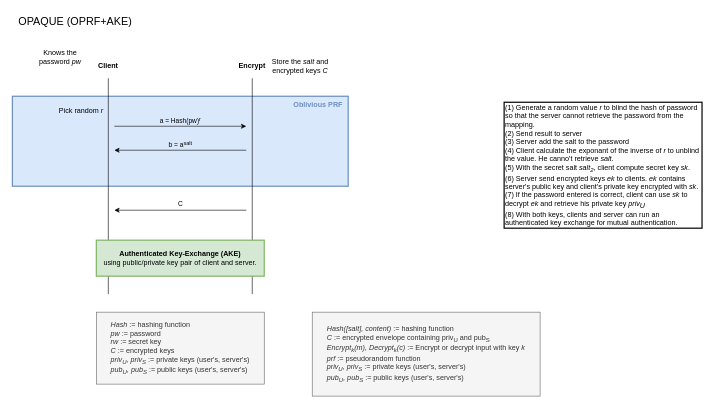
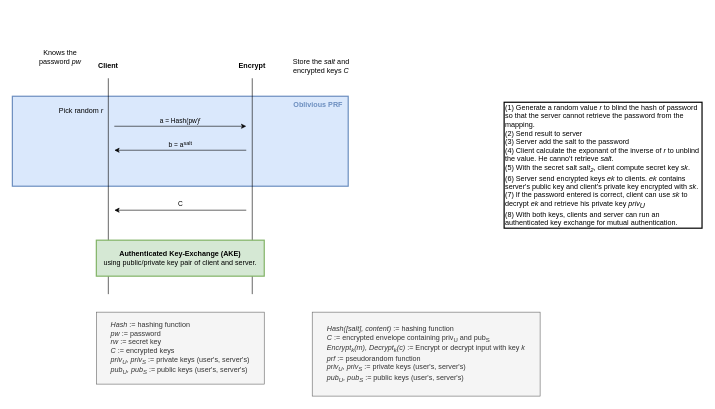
  <mxCell id="0" />
  <mxCell id="1" parent="0" />
  <mxCell id="2" value="" style="rounded=0;whiteSpace=wrap;html=1;fillColor=#dae8fc;shadow=0;strokeColor=#6c8ebf;strokeWidth=2;" parent="1" vertex="1"><mxGeometry x="20" y="160" width="560" height="150" as="geometry" /></mxCell>
  <mxCell id="3" value="a = Hash(pw)&lt;sup&gt;r&lt;/sup&gt;" style="endArrow=classic;html=1;labelBackgroundColor=none;" parent="1" edge="1"><mxGeometry y="10" width="50" height="50" relative="1" as="geometry"><mxPoint x="190" y="210" as="sourcePoint" /><mxPoint x="410" y="210" as="targetPoint" /><mxPoint as="offset" /></mxGeometry></mxCell>
  <mxCell id="4" value="&lt;b&gt;Client&lt;/b&gt;" style="text;html=1;strokeColor=none;fillColor=none;align=center;verticalAlign=middle;whiteSpace=wrap;rounded=0;" parent="1" vertex="1"><mxGeometry x="150" y="100" width="60" height="20" as="geometry" /></mxCell>
  <mxCell id="5" value="&lt;b&gt;Encrypt&lt;/b&gt;" style="text;html=1;strokeColor=none;fillColor=none;align=center;verticalAlign=middle;whiteSpace=wrap;rounded=0;" parent="1" vertex="1"><mxGeometry x="390" y="100" width="60" height="20" as="geometry" /></mxCell>
  <mxCell id="6" value="" style="endArrow=none;html=1;" parent="1" edge="1"><mxGeometry width="50" height="50" relative="1" as="geometry"><mxPoint x="180" y="490" as="sourcePoint" /><mxPoint x="180" y="130" as="targetPoint" /></mxGeometry></mxCell>
  <mxCell id="7" value="Pick random&amp;nbsp;&lt;i&gt;r&lt;/i&gt;" style="text;html=1;strokeColor=none;fillColor=none;align=center;verticalAlign=middle;whiteSpace=wrap;rounded=0;" parent="1" vertex="1"><mxGeometry x="90" y="170" width="90" height="30" as="geometry" /></mxCell>
  <mxCell id="8" value="b = a&lt;sup&gt;salt&lt;/sup&gt;" style="endArrow=classic;html=1;labelBackgroundColor=none;" parent="1" edge="1"><mxGeometry y="-10" width="50" height="50" relative="1" as="geometry"><mxPoint x="410" y="250" as="sourcePoint" /><mxPoint x="190" y="250" as="targetPoint" /><mxPoint as="offset" /></mxGeometry></mxCell>
  <mxCell id="9" value="" style="endArrow=none;html=1;" parent="1" edge="1"><mxGeometry width="50" height="50" relative="1" as="geometry"><mxPoint x="420" y="490" as="sourcePoint" /><mxPoint x="420" y="130" as="targetPoint" /></mxGeometry></mxCell>
- <mxCell id="10" value="&lt;span style=&quot;font-family: helvetica; font-size: 12px; font-style: normal; font-weight: 400; letter-spacing: normal; text-align: center; text-indent: 0px; text-transform: none; word-spacing: 0px; display: inline; float: none;&quot;&gt;Store the&lt;span&gt;&amp;nbsp;&lt;/span&gt;&lt;/span&gt;&lt;i style=&quot;font-family: helvetica; font-size: 12px; font-weight: 400; letter-spacing: normal; text-align: center; text-indent: 0px; text-transform: none; word-spacing: 0px;&quot;&gt;salt&lt;/i&gt;&lt;span style=&quot;font-family: helvetica; font-size: 12px; font-style: normal; font-weight: 400; letter-spacing: normal; text-align: center; text-indent: 0px; text-transform: none; word-spacing: 0px; display: inline; float: none;&quot;&gt;&amp;nbsp;and encrypted keys &lt;/span&gt;&lt;span style=&quot;font-family: helvetica; font-size: 12px; font-weight: 400; letter-spacing: normal; text-align: center; text-indent: 0px; text-transform: none; word-spacing: 0px; display: inline; float: none;&quot;&gt;&lt;i&gt;C&lt;/i&gt;&lt;/span&gt;" style="text;html=1;strokeColor=none;fillColor=none;align=center;verticalAlign=middle;whiteSpace=wrap;rounded=0;fontColor=default;labelBackgroundColor=none;" parent="1" vertex="1"><mxGeometry x="450" y="90" width="100" height="40" as="geometry" /></mxCell>
+ <mxCell id="10" value="&lt;span style=&quot;font-family: helvetica; font-size: 12px; font-style: normal; font-weight: 400; letter-spacing: normal; text-align: center; text-indent: 0px; text-transform: none; word-spacing: 0px; display: inline; float: none;&quot;&gt;Store the&lt;span&gt;&amp;nbsp;&lt;/span&gt;&lt;/span&gt;&lt;i style=&quot;font-family: helvetica; font-size: 12px; font-weight: 400; letter-spacing: normal; text-align: center; text-indent: 0px; text-transform: none; word-spacing: 0px;&quot;&gt;salt&lt;/i&gt;&lt;span style=&quot;font-family: helvetica; font-size: 12px; font-style: normal; font-weight: 400; letter-spacing: normal; text-align: center; text-indent: 0px; text-transform: none; word-spacing: 0px; display: inline; float: none;&quot;&gt;&amp;nbsp;and encrypted keys &lt;/span&gt;&lt;span style=&quot;font-family: helvetica; font-size: 12px; font-weight: 400; letter-spacing: normal; text-align: center; text-indent: 0px; text-transform: none; word-spacing: 0px; display: inline; float: none;&quot;&gt;&lt;i&gt;C&lt;/i&gt;&lt;/span&gt;" style="text;html=1;strokeColor=none;fillColor=none;align=center;verticalAlign=middle;whiteSpace=wrap;rounded=0;fontColor=default;labelBackgroundColor=none;" parent="1" vertex="1"><mxGeometry x="485" y="90" width="100" height="40" as="geometry" /></mxCell>
  <mxCell id="11" value="Knows the password &lt;i&gt;pw&lt;/i&gt;" style="text;html=1;strokeColor=none;fillColor=none;align=center;verticalAlign=middle;whiteSpace=wrap;rounded=0;fontColor=#000000;" parent="1" vertex="1"><mxGeometry x="60" y="75" width="80" height="40" as="geometry" /></mxCell>
  <mxCell id="12" value="C" style="endArrow=classic;html=1;labelBackgroundColor=none;" parent="1" edge="1"><mxGeometry y="-10" width="50" height="50" relative="1" as="geometry"><mxPoint x="410" y="350" as="sourcePoint" /><mxPoint x="190" y="350" as="targetPoint" /><mxPoint as="offset" /></mxGeometry></mxCell>
  <mxCell id="13" value="&lt;b&gt;Authenticated Key-Exchange (AKE)&lt;/b&gt;&lt;br&gt;using public/private key pair of client and server." style="rounded=0;whiteSpace=wrap;html=1;fillColor=#d5e8d4;strokeColor=#82b366;strokeWidth=2;" parent="1" vertex="1"><mxGeometry x="160" y="400" width="280" height="60" as="geometry" /></mxCell>
  <mxCell id="14" value="&lt;font color=&quot;#6c8ebf&quot;&gt;&lt;b&gt;Oblivious PRF&lt;/b&gt;&lt;/font&gt;" style="text;html=1;align=center;verticalAlign=middle;whiteSpace=wrap;rounded=0;shadow=0;rotation=0;fillColor=none;strokeColor=none;strokeWidth=2;" parent="1" vertex="1"><mxGeometry x="480" y="160" width="100" height="30" as="geometry" /></mxCell>
  <mxCell id="15" value="&lt;div style=&quot;text-align: left&quot;&gt;&lt;font style=&quot;font-size: 12px&quot;&gt;&lt;i&gt;Hash&lt;/i&gt; := hashing function&lt;/font&gt;&lt;/div&gt;&lt;div style=&quot;text-align: left&quot;&gt;&lt;i&gt;pw&lt;/i&gt;&amp;nbsp;:= password&lt;/div&gt;&lt;div style=&quot;text-align: left&quot;&gt;&lt;font style=&quot;font-size: 12px&quot;&gt;&lt;i&gt;rw&lt;/i&gt; := secret key&lt;/font&gt;&lt;/div&gt;&lt;div style=&quot;text-align: left&quot;&gt;&lt;font style=&quot;font-size: 12px&quot;&gt;&lt;i&gt;C&lt;/i&gt; := encrypted keys&lt;/font&gt;&lt;/div&gt;&lt;div style=&quot;text-align: left&quot;&gt;&lt;font style=&quot;font-size: 12px&quot;&gt;&lt;i&gt;&lt;span&gt;priv&lt;/span&gt;&lt;sub&gt;U&lt;/sub&gt;&lt;span&gt;, priv&lt;/span&gt;&lt;sub&gt;S&lt;/sub&gt;&lt;/i&gt;&amp;nbsp;:= private keys (user's, server's)&lt;/font&gt;&lt;/div&gt;&lt;div style=&quot;text-align: left&quot;&gt;&lt;font style=&quot;font-size: 12px&quot;&gt;&lt;i&gt;pub&lt;sub&gt;U&lt;/sub&gt;, pub&lt;sub&gt;S&lt;/sub&gt;&lt;/i&gt;&amp;nbsp;:= public keys (user's, server's)&lt;/font&gt;&lt;/div&gt;" style="rounded=0;whiteSpace=wrap;html=1;shadow=0;fontColor=#333333;strokeColor=#666666;strokeWidth=1;fillColor=#f5f5f5;" parent="1" vertex="1"><mxGeometry x="160" y="520" width="280" height="120" as="geometry" /></mxCell>
  <mxCell id="16" value="(1) Generate a random value &lt;i&gt;r&lt;/i&gt;&amp;nbsp;to blind the hash of password so that the server cannot retrieve the password from the mapping.&lt;br&gt;(2) Send result to server&lt;br&gt;(3) Server add the salt to the password&lt;br&gt;(4) Client calculate the exponant of the inverse of &lt;i&gt;r&lt;/i&gt;&amp;nbsp;to unblind the value. He canno't retrieve &lt;i&gt;salt&lt;/i&gt;.&lt;br&gt;(5) With the secret salt &lt;i&gt;salt&lt;sub&gt;2&lt;/sub&gt;&lt;/i&gt;, client compute secret key &lt;i&gt;sk&lt;/i&gt;.&lt;br&gt;(6) Server send encrypted keys &lt;i&gt;ek&lt;/i&gt; to clients. &lt;i&gt;ek&lt;/i&gt;&amp;nbsp;contains server's public key and client's private key encrypted with &lt;i&gt;sk&lt;/i&gt;.&lt;br&gt;(7) If the password entered is correct, client can use &lt;i&gt;sk&lt;/i&gt;&amp;nbsp;to decrypt &lt;i&gt;ek&lt;/i&gt;&amp;nbsp;and retrieve his private key &lt;i&gt;priv&lt;/i&gt;&lt;i style=&quot;vertical-align: sub&quot;&gt;U&lt;br&gt;&lt;/i&gt;(8) With both keys, clients and server can run an authenticated key exchange for mutual authentication." style="rounded=0;whiteSpace=wrap;html=1;shadow=0;fontColor=#000000;strokeColor=default;strokeWidth=2;fillColor=none;gradientColor=none;align=left;" parent="1" vertex="1"><mxGeometry x="840" y="170" width="330" height="210" as="geometry" /></mxCell>
- <mxCell id="17" value="&lt;font style=&quot;font-size: 18px&quot;&gt;OPAQUE (OPRF+AKE)&lt;/font&gt;" style="text;html=1;strokeColor=none;fillColor=none;align=center;verticalAlign=middle;whiteSpace=wrap;rounded=0;" parent="1" vertex="1"><mxGeometry x="20" y="20" width="210" height="30" as="geometry" /></mxCell>
  <mxCell id="18" value="&lt;div style=&quot;text-align: left&quot;&gt;&lt;font style=&quot;font-size: 12px&quot;&gt;&lt;i&gt;Hash([salt], content)&lt;/i&gt; := hashing function&lt;/font&gt;&lt;/div&gt;&lt;div style=&quot;text-align: left&quot;&gt;&lt;i&gt;C&lt;/i&gt;&lt;span&gt; := encrypted envelope containing priv&lt;sub&gt;U&lt;/sub&gt;&amp;nbsp;and pub&lt;sub&gt;S&lt;/sub&gt;&lt;/span&gt;&lt;/div&gt;&lt;div style=&quot;text-align: left&quot;&gt;&lt;span style=&quot;font-style: italic&quot;&gt;Encrypt&lt;/span&gt;&lt;sub style=&quot;font-style: italic&quot;&gt;k&lt;/sub&gt;&lt;i&gt;(m),&amp;nbsp;&lt;/i&gt;&lt;i&gt;Decrypt&lt;sub&gt;k&lt;/sub&gt;(c)&lt;/i&gt;&lt;i&gt;&amp;nbsp;&lt;/i&gt;&lt;span&gt;:= Encrypt or decrypt input with key &lt;i&gt;k&lt;/i&gt;&lt;/span&gt;&lt;/div&gt;&lt;div style=&quot;text-align: left&quot;&gt;&lt;i&gt;prf&lt;/i&gt;&lt;span&gt; := pseudorandom function&lt;/span&gt;&lt;br&gt;&lt;/div&gt;&lt;div style=&quot;text-align: left&quot;&gt;&lt;font style=&quot;font-size: 12px&quot;&gt;&lt;i&gt;&lt;span&gt;priv&lt;/span&gt;&lt;sub&gt;U&lt;/sub&gt;&lt;span&gt;, priv&lt;/span&gt;&lt;sub&gt;S&lt;/sub&gt;&lt;/i&gt;&amp;nbsp;:= private keys (user's, server's)&lt;/font&gt;&lt;/div&gt;&lt;div style=&quot;text-align: left&quot;&gt;&lt;font style=&quot;font-size: 12px&quot;&gt;&lt;i&gt;pub&lt;sub&gt;U&lt;/sub&gt;, pub&lt;sub&gt;S&lt;/sub&gt;&lt;/i&gt;&amp;nbsp;:= public keys (user's, server's)&lt;/font&gt;&lt;/div&gt;" style="rounded=0;whiteSpace=wrap;html=1;shadow=0;fontColor=#333333;strokeColor=#666666;strokeWidth=1;fillColor=#f5f5f5;" parent="1" vertex="1"><mxGeometry x="520" y="520" width="380" height="140" as="geometry" /></mxCell>
